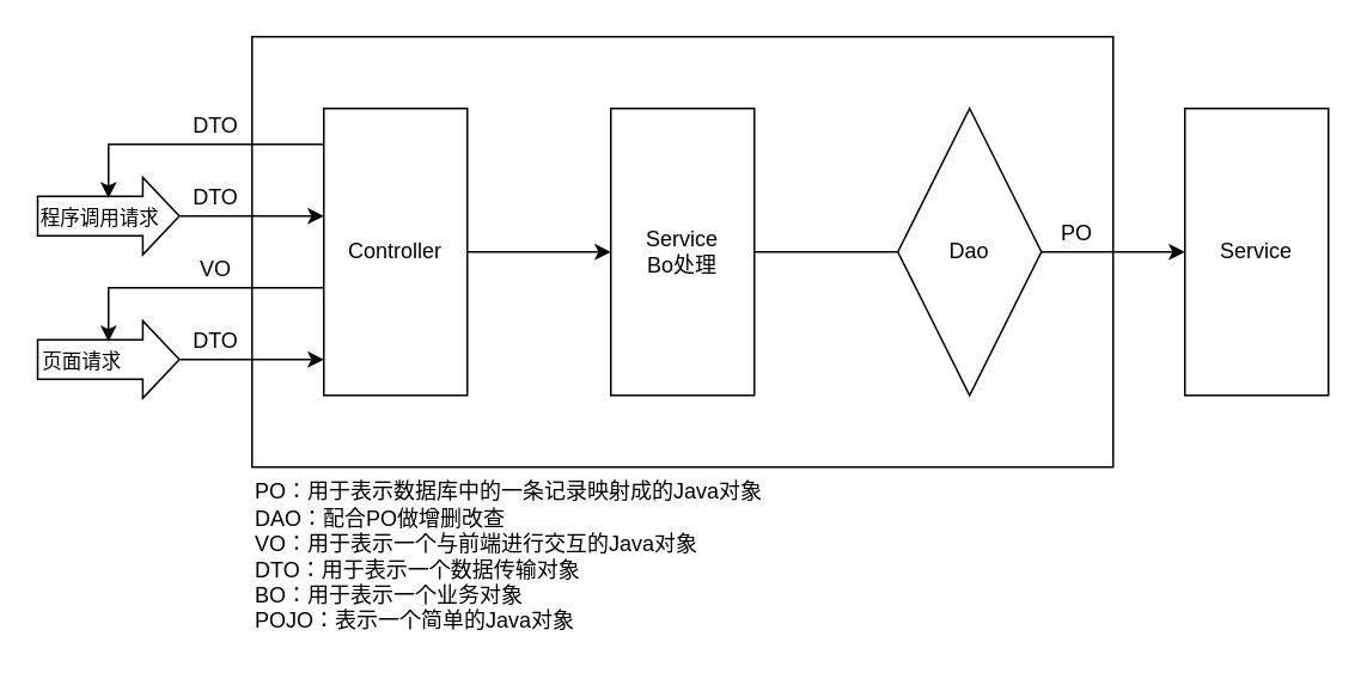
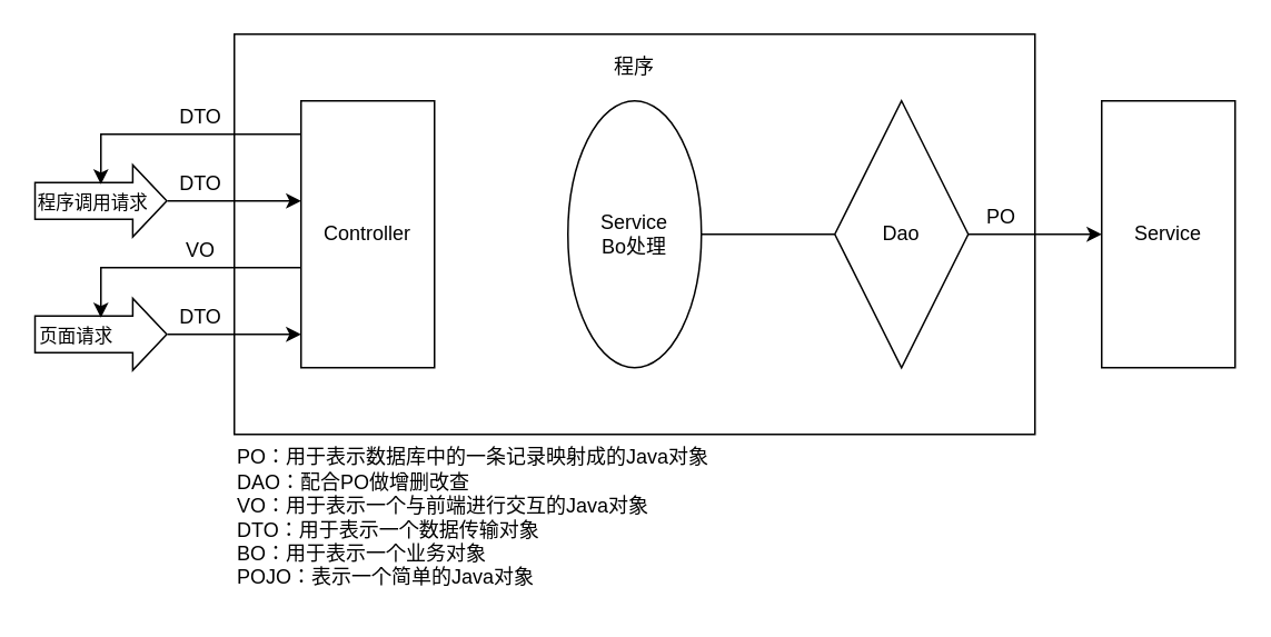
  <mxCell id="0" />
  <mxCell id="1" parent="0" />
  <mxCell id="2" value="" style="rounded=0;whiteSpace=wrap;html=1;" parent="1" vertex="1"><mxGeometry x="140" y="20" width="480" height="240" as="geometry" /></mxCell>
  <mxCell id="3" value="" style="shape=flexArrow;endArrow=classic;html=1;rounded=0;width=22;endSize=6.468;" parent="1" edge="1"><mxGeometry width="50" height="50" relative="1" as="geometry"><mxPoint x="20" y="120" as="sourcePoint" /><mxPoint x="100" y="120" as="targetPoint" /></mxGeometry></mxCell>
  <mxCell id="4" value="程序调用请求" style="edgeLabel;html=1;align=center;verticalAlign=middle;resizable=0;points=[];" parent="3" vertex="1" connectable="0"><mxGeometry x="-0.194" y="-1" relative="1" as="geometry"><mxPoint x="2" y="-1" as="offset" /></mxGeometry></mxCell>
  <mxCell id="5" value="" style="shape=flexArrow;endArrow=classic;html=1;rounded=0;width=22;endSize=6.468;" parent="1" edge="1"><mxGeometry width="50" height="50" relative="1" as="geometry"><mxPoint x="20" y="200" as="sourcePoint" /><mxPoint x="100" y="200" as="targetPoint" /></mxGeometry></mxCell>
  <mxCell id="6" value="页面请求" style="edgeLabel;html=1;align=center;verticalAlign=middle;resizable=0;points=[];" parent="5" vertex="1" connectable="0"><mxGeometry x="-0.72" y="-6" relative="1" as="geometry"><mxPoint x="13" y="-6" as="offset" /></mxGeometry></mxCell>
  <mxCell id="7" value="" style="edgeStyle=orthogonalEdgeStyle;rounded=0;orthogonalLoop=1;jettySize=auto;html=1;" parent="1" edge="1"><mxGeometry relative="1" as="geometry"><mxPoint x="180" y="160" as="sourcePoint" /><mxPoint x="60" y="190" as="targetPoint" /><Array as="points"><mxPoint x="60" y="160" /><mxPoint x="60" y="190" /></Array></mxGeometry></mxCell>
  <mxCell id="8" value="" style="edgeStyle=orthogonalEdgeStyle;rounded=0;orthogonalLoop=1;jettySize=auto;html=1;exitX=0;exitY=0.25;exitDx=0;exitDy=0;" parent="1" source="10" edge="1"><mxGeometry relative="1" as="geometry"><mxPoint x="60" y="110" as="targetPoint" /><Array as="points"><mxPoint x="180" y="80" /><mxPoint x="60" y="80" /></Array></mxGeometry></mxCell>
- <mxCell id="9" value="" style="edgeStyle=orthogonalEdgeStyle;rounded=0;orthogonalLoop=1;jettySize=auto;html=1;" parent="1" source="10" target="12" edge="1"><mxGeometry relative="1" as="geometry" /></mxCell>
  <mxCell id="10" value="Controller" style="rounded=0;whiteSpace=wrap;html=1;" parent="1" vertex="1"><mxGeometry x="180" y="60" width="80" height="160" as="geometry" /></mxCell>
  <mxCell id="11" value="" style="edgeStyle=orthogonalEdgeStyle;rounded=0;orthogonalLoop=1;jettySize=auto;html=1;endArrow=none;" parent="1" source="12" target="14" edge="1"><mxGeometry relative="1" as="geometry" /></mxCell>
- <mxCell id="12" value="Service&lt;br&gt;Bo处理" style="rounded=0;whiteSpace=wrap;html=1;" parent="1" vertex="1"><mxGeometry x="340" y="60" width="80" height="160" as="geometry" /></mxCell>
+ <mxCell id="12" value="Service&lt;br&gt;Bo处理" style="ellipse;whiteSpace=wrap;html=1;" parent="1" vertex="1"><mxGeometry x="340" y="60" width="80" height="160" as="geometry" /></mxCell>
  <mxCell id="13" value="" style="edgeStyle=orthogonalEdgeStyle;rounded=0;orthogonalLoop=1;jettySize=auto;html=1;" parent="1" source="14" target="22" edge="1"><mxGeometry relative="1" as="geometry" /></mxCell>
  <mxCell id="14" value="Dao" style="rhombus;whiteSpace=wrap;html=1;" parent="1" vertex="1"><mxGeometry x="500" y="60" width="80" height="160" as="geometry" /></mxCell>
+ <mxCell id="15" value="程序" style="text;html=1;strokeColor=none;fillColor=none;align=center;verticalAlign=middle;whiteSpace=wrap;rounded=0;" parent="1" vertex="1"><mxGeometry x="350" y="20" width="60" height="40" as="geometry" /></mxCell>
  <mxCell id="16" value="" style="endArrow=classic;html=1;rounded=0;entryX=0;entryY=0.25;entryDx=0;entryDy=0;" parent="1" edge="1"><mxGeometry width="50" height="50" relative="1" as="geometry"><mxPoint x="100" y="120" as="sourcePoint" /><mxPoint x="180" y="120" as="targetPoint" /></mxGeometry></mxCell>
  <mxCell id="17" value="" style="endArrow=classic;html=1;rounded=0;entryX=0;entryY=0.625;entryDx=0;entryDy=0;entryPerimeter=0;" parent="1" edge="1"><mxGeometry width="50" height="50" relative="1" as="geometry"><mxPoint x="100" y="200" as="sourcePoint" /><mxPoint x="180" y="200" as="targetPoint" /></mxGeometry></mxCell>
  <mxCell id="18" value="DTO" style="text;html=1;strokeColor=none;fillColor=none;align=center;verticalAlign=middle;whiteSpace=wrap;rounded=0;" parent="1" vertex="1"><mxGeometry x="100" y="100" width="40" height="20" as="geometry" /></mxCell>
  <mxCell id="19" value="DTO" style="text;html=1;strokeColor=none;fillColor=none;align=center;verticalAlign=middle;whiteSpace=wrap;rounded=0;" parent="1" vertex="1"><mxGeometry x="100" y="180" width="40" height="20" as="geometry" /></mxCell>
  <mxCell id="20" value="VO" style="text;html=1;strokeColor=none;fillColor=none;align=center;verticalAlign=middle;whiteSpace=wrap;rounded=0;" parent="1" vertex="1"><mxGeometry x="100" y="140" width="40" height="20" as="geometry" /></mxCell>
  <mxCell id="21" value="DTO" style="text;html=1;strokeColor=none;fillColor=none;align=center;verticalAlign=middle;whiteSpace=wrap;rounded=0;" parent="1" vertex="1"><mxGeometry x="100" y="60" width="40" height="20" as="geometry" /></mxCell>
  <mxCell id="22" value="Service" style="rounded=0;whiteSpace=wrap;html=1;" parent="1" vertex="1"><mxGeometry x="660" y="60" width="80" height="160" as="geometry" /></mxCell>
  <mxCell id="23" value="PO" style="text;html=1;strokeColor=none;fillColor=none;align=center;verticalAlign=middle;whiteSpace=wrap;rounded=0;" parent="1" vertex="1"><mxGeometry x="580" y="120" width="40" height="20" as="geometry" /></mxCell>
  <mxCell id="24" value="PO：用于表示数据库中的一条记录映射成的Java对象&lt;br&gt;DAO：配合PO做增删改查&lt;br&gt;VO：用于表示一个与前端进行交互的Java对象&lt;br&gt;DTO：用于表示一个数据传输对象&lt;br&gt;BO：用于表示一个业务对象&lt;br&gt;POJO：表示一个简单的Java对象" style="text;html=1;align=left;verticalAlign=middle;resizable=0;points=[];autosize=1;strokeColor=none;fillColor=none;" parent="1" vertex="1"><mxGeometry x="140" y="260" width="310" height="100" as="geometry" /></mxCell>
